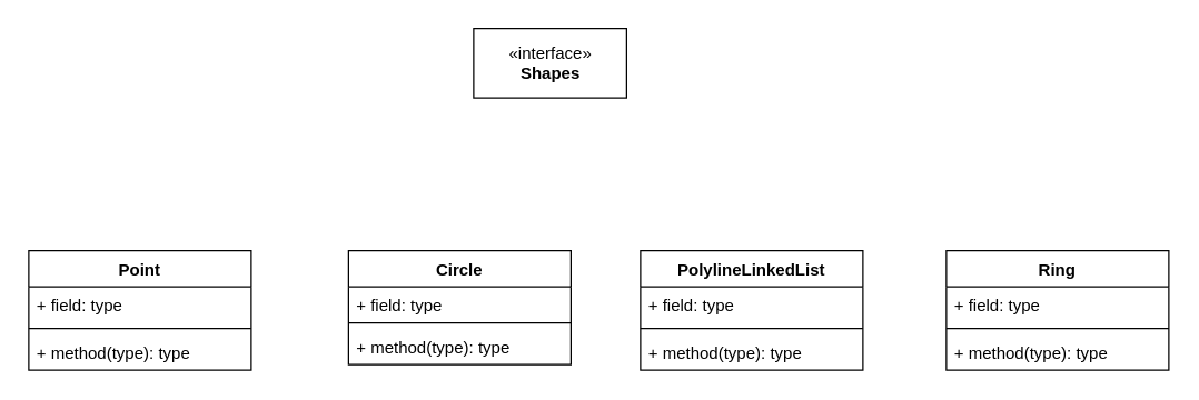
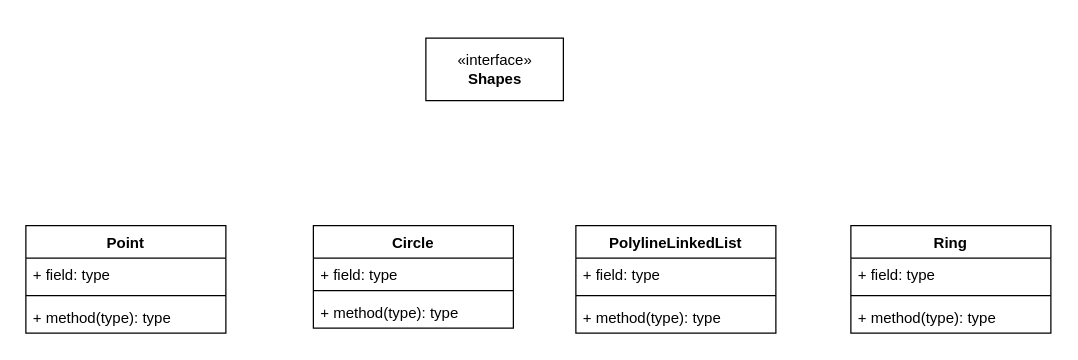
  <mxCell id="0" />
  <mxCell id="1" parent="0" />
  <mxCell id="2" value="Point" style="swimlane;fontStyle=1;align=center;verticalAlign=top;childLayout=stackLayout;horizontal=1;startSize=26;horizontalStack=0;resizeParent=1;resizeParentMax=0;resizeLast=0;collapsible=1;marginBottom=0;" vertex="1" parent="1"><mxGeometry x="20" y="180" width="160" height="86" as="geometry" /></mxCell>
  <mxCell id="3" value="+ field: type" style="text;strokeColor=none;fillColor=none;align=left;verticalAlign=top;spacingLeft=4;spacingRight=4;overflow=hidden;rotatable=0;points=[[0,0.5],[1,0.5]];portConstraint=eastwest;" vertex="1" parent="2"><mxGeometry y="26" width="160" height="26" as="geometry" /></mxCell>
  <mxCell id="4" value="" style="line;strokeWidth=1;fillColor=none;align=left;verticalAlign=middle;spacingTop=-1;spacingLeft=3;spacingRight=3;rotatable=0;labelPosition=right;points=[];portConstraint=eastwest;" vertex="1" parent="2"><mxGeometry y="52" width="160" height="8" as="geometry" /></mxCell>
  <mxCell id="5" value="+ method(type): type" style="text;strokeColor=none;fillColor=none;align=left;verticalAlign=top;spacingLeft=4;spacingRight=4;overflow=hidden;rotatable=0;points=[[0,0.5],[1,0.5]];portConstraint=eastwest;" vertex="1" parent="2"><mxGeometry y="60" width="160" height="26" as="geometry" /></mxCell>
  <mxCell id="6" value="Circle" style="swimlane;fontStyle=1;align=center;verticalAlign=top;childLayout=stackLayout;horizontal=1;startSize=26;horizontalStack=0;resizeParent=1;resizeParentMax=0;resizeLast=0;collapsible=1;marginBottom=0;" vertex="1" parent="1"><mxGeometry x="250" y="180" width="160" height="82" as="geometry" /></mxCell>
  <mxCell id="7" value="+ field: type" style="text;strokeColor=none;fillColor=none;align=left;verticalAlign=top;spacingLeft=4;spacingRight=4;overflow=hidden;rotatable=0;points=[[0,0.5],[1,0.5]];portConstraint=eastwest;" vertex="1" parent="6"><mxGeometry y="26" width="160" height="22" as="geometry" /></mxCell>
  <mxCell id="8" value="" style="line;strokeWidth=1;fillColor=none;align=left;verticalAlign=middle;spacingTop=-1;spacingLeft=3;spacingRight=3;rotatable=0;labelPosition=right;points=[];portConstraint=eastwest;" vertex="1" parent="6"><mxGeometry y="48" width="160" height="8" as="geometry" /></mxCell>
  <mxCell id="9" value="+ method(type): type" style="text;strokeColor=none;fillColor=none;align=left;verticalAlign=top;spacingLeft=4;spacingRight=4;overflow=hidden;rotatable=0;points=[[0,0.5],[1,0.5]];portConstraint=eastwest;" vertex="1" parent="6"><mxGeometry y="56" width="160" height="26" as="geometry" /></mxCell>
  <mxCell id="10" value="PolylineLinkedList" style="swimlane;fontStyle=1;align=center;verticalAlign=top;childLayout=stackLayout;horizontal=1;startSize=26;horizontalStack=0;resizeParent=1;resizeParentMax=0;resizeLast=0;collapsible=1;marginBottom=0;" vertex="1" parent="1"><mxGeometry x="460" y="180" width="160" height="86" as="geometry" /></mxCell>
  <mxCell id="11" value="+ field: type" style="text;strokeColor=none;fillColor=none;align=left;verticalAlign=top;spacingLeft=4;spacingRight=4;overflow=hidden;rotatable=0;points=[[0,0.5],[1,0.5]];portConstraint=eastwest;" vertex="1" parent="10"><mxGeometry y="26" width="160" height="26" as="geometry" /></mxCell>
  <mxCell id="12" value="" style="line;strokeWidth=1;fillColor=none;align=left;verticalAlign=middle;spacingTop=-1;spacingLeft=3;spacingRight=3;rotatable=0;labelPosition=right;points=[];portConstraint=eastwest;" vertex="1" parent="10"><mxGeometry y="52" width="160" height="8" as="geometry" /></mxCell>
  <mxCell id="13" value="+ method(type): type" style="text;strokeColor=none;fillColor=none;align=left;verticalAlign=top;spacingLeft=4;spacingRight=4;overflow=hidden;rotatable=0;points=[[0,0.5],[1,0.5]];portConstraint=eastwest;" vertex="1" parent="10"><mxGeometry y="60" width="160" height="26" as="geometry" /></mxCell>
  <mxCell id="14" value="Ring" style="swimlane;fontStyle=1;align=center;verticalAlign=top;childLayout=stackLayout;horizontal=1;startSize=26;horizontalStack=0;resizeParent=1;resizeParentMax=0;resizeLast=0;collapsible=1;marginBottom=0;" vertex="1" parent="1"><mxGeometry x="680" y="180" width="160" height="86" as="geometry" /></mxCell>
  <mxCell id="15" value="+ field: type" style="text;strokeColor=none;fillColor=none;align=left;verticalAlign=top;spacingLeft=4;spacingRight=4;overflow=hidden;rotatable=0;points=[[0,0.5],[1,0.5]];portConstraint=eastwest;" vertex="1" parent="14"><mxGeometry y="26" width="160" height="26" as="geometry" /></mxCell>
  <mxCell id="16" value="" style="line;strokeWidth=1;fillColor=none;align=left;verticalAlign=middle;spacingTop=-1;spacingLeft=3;spacingRight=3;rotatable=0;labelPosition=right;points=[];portConstraint=eastwest;" vertex="1" parent="14"><mxGeometry y="52" width="160" height="8" as="geometry" /></mxCell>
  <mxCell id="17" value="+ method(type): type" style="text;strokeColor=none;fillColor=none;align=left;verticalAlign=top;spacingLeft=4;spacingRight=4;overflow=hidden;rotatable=0;points=[[0,0.5],[1,0.5]];portConstraint=eastwest;" vertex="1" parent="14"><mxGeometry y="60" width="160" height="26" as="geometry" /></mxCell>
- <mxCell id="18" value="«interface»&lt;br&gt;&lt;b&gt;Shapes&lt;/b&gt;" style="html=1;" vertex="1" parent="1"><mxGeometry x="340" y="20" width="110" height="50" as="geometry" /></mxCell>
+ <mxCell id="18" value="«interface»&lt;br&gt;&lt;b&gt;Shapes&lt;/b&gt;" style="html=1;" vertex="1" parent="1"><mxGeometry x="340" y="30" width="110" height="50" as="geometry" /></mxCell>
